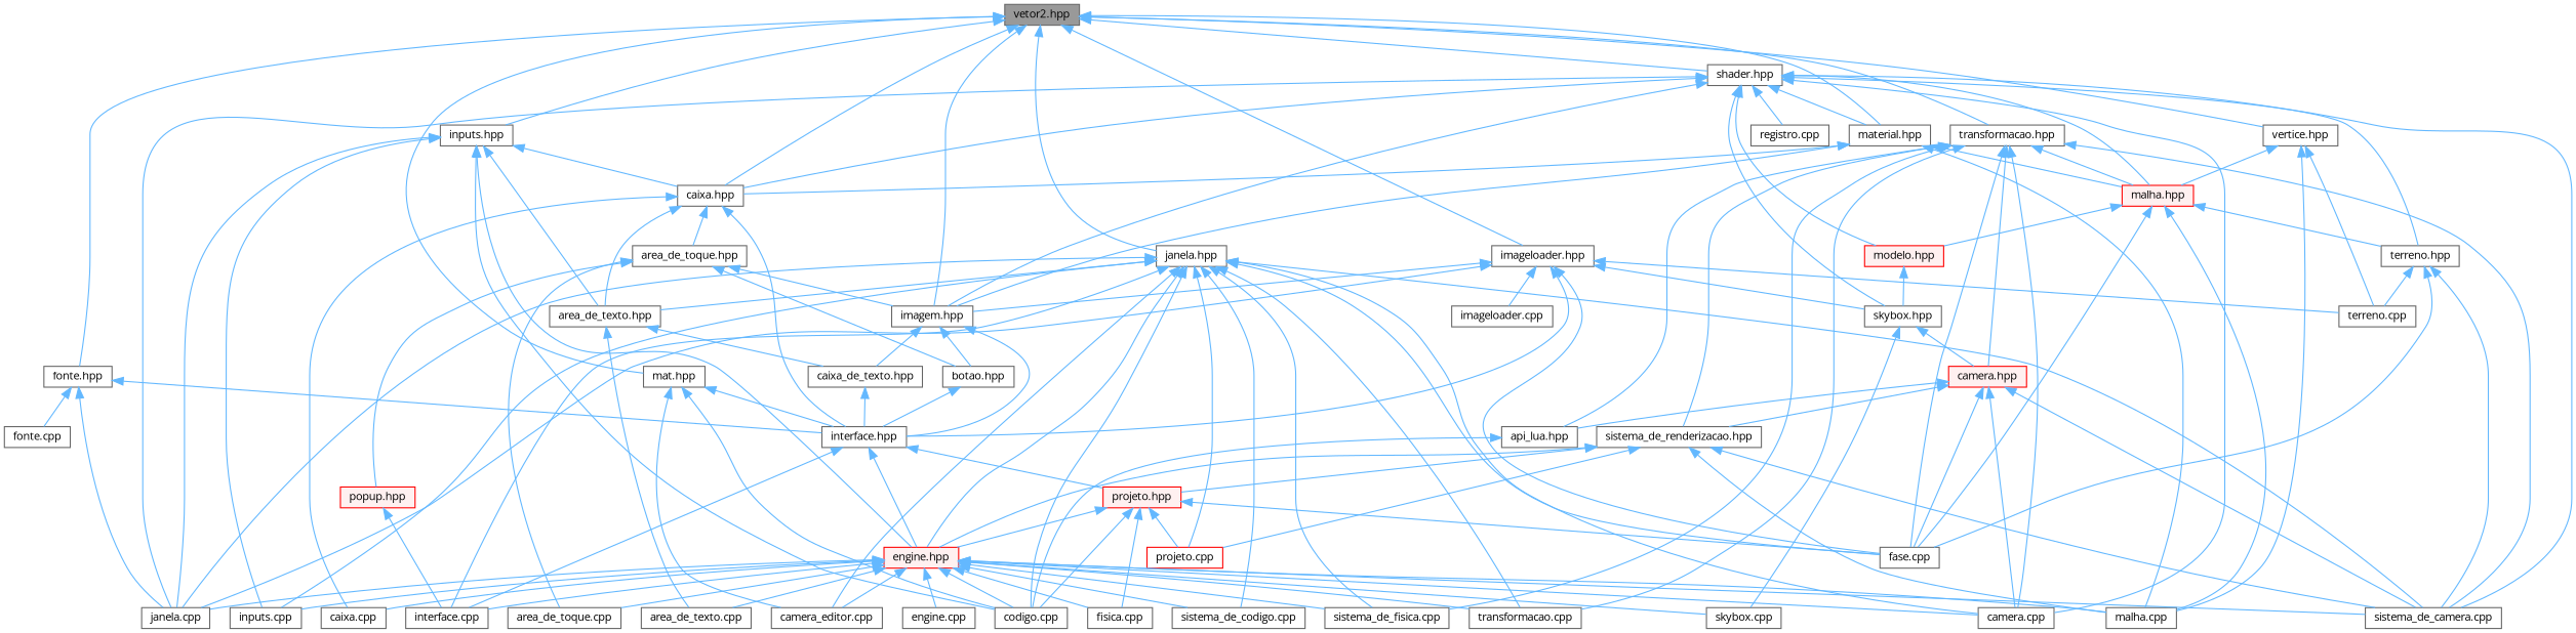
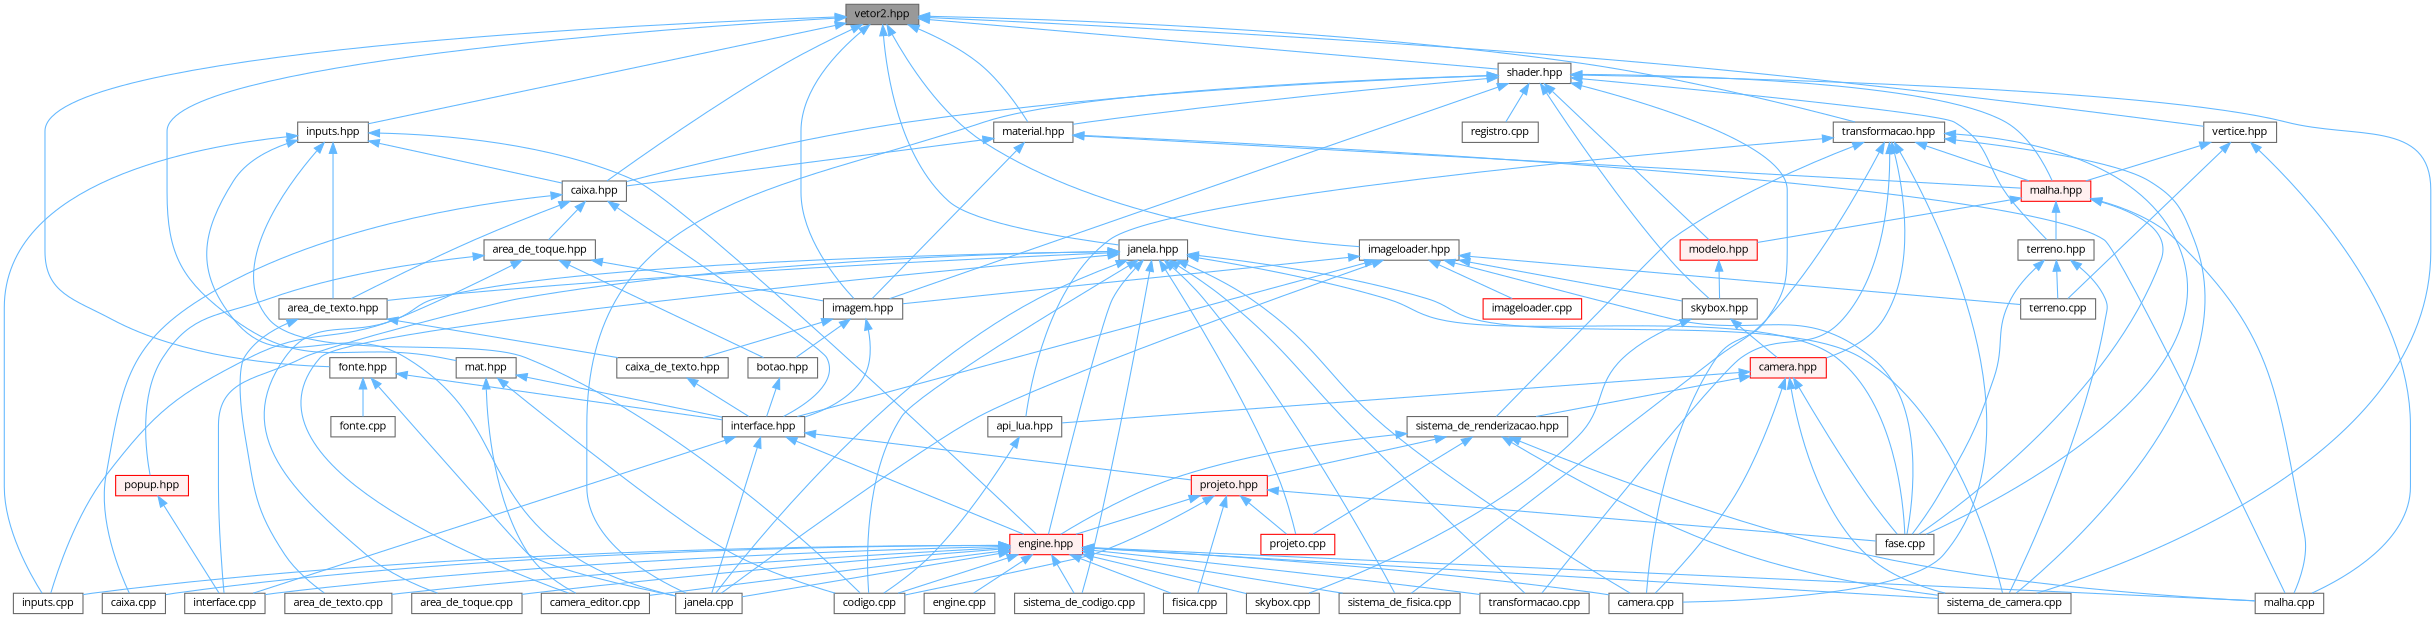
  digraph {
    fontname="Open Sans"
    node [color=grey40 fillcolor=white fontname="Open Sans" fontsize=10 shape=box style=filled]
    edge [color=steelblue1 dir=back fontname="Open Sans" fontsize=10 labelfontname=Helvetica labelfontsize=10 style=solid]
    n1 [color=gray40 fillcolor=grey60 fontcolor=black height=0.2 label="vetor2.hpp" width=0.4]
    n2 [height=0.2 label="caixa.hpp" width=0.4]
    n3 [height=0.2 label="imagem.hpp" width=0.4]
    n4 [height=0.2 label="fonte.hpp" width=0.4]
    n5 [height=0.2 label="imageloader.hpp" width=0.4]
    n6 [height=0.2 label="inputs.hpp" width=0.4]
    n7 [height=0.2 label="janela.hpp" width=0.4]
    n8 [height=0.2 label="mat.hpp" width=0.4]
    n9 [height=0.2 label="material.hpp" width=0.4]
    n10 [height=0.2 label="shader.hpp" width=0.4]
    n11 [height=0.2 label="transformacao.hpp" width=0.4]
    n12 [height=0.2 label="vertice.hpp" width=0.4]
    n13 [height=0.2 label="area_de_texto.hpp" width=0.4]
    n14 [height=0.2 label="interface.hpp" width=0.4]
    n15 [height=0.2 label="caixa.cpp" width=0.4]
    n16 [height=0.2 label="area_de_toque.hpp" width=0.4]
    n17 [height=0.2 label="caixa_de_texto.hpp" width=0.4]
    n18 [height=0.2 label="botao.hpp" width=0.4]
    n19 [height=0.2 label="janela.cpp" width=0.4]
    n20 [height=0.2 label="fonte.cpp" width=0.4]
    n21 [height=0.2 label="fase.cpp" width=0.4]
-   n22 [height=0.2 label="imageloader.cpp" width=0.4]
+   n22 [color=red height=0.2 label="imageloader.cpp" width=0.4]
    n23 [height=0.2 label="skybox.hpp" width=0.4]
    n24 [height=0.2 label="terreno.cpp" width=0.4]
    n25 [color=red fillcolor="#FFF0F0" height=0.2 label="engine.hpp" width=0.4]
    n26 [height=0.2 label="codigo.cpp" width=0.4]
    n27 [height=0.2 label="inputs.cpp" width=0.4]
    n28 [height=0.2 label="interface.cpp" width=0.4]
    n29 [height=0.2 label="camera.cpp" width=0.4]
    n30 [height=0.2 label="camera_editor.cpp" width=0.4]
    n31 [height=0.2 label="sistema_de_codigo.cpp" width=0.4]
    n32 [height=0.2 label="sistema_de_fisica.cpp" width=0.4]
    n33 [height=0.2 label="sistema_de_camera.cpp" width=0.4]
    n34 [height=0.2 label="transformacao.cpp" width=0.4]
    n35 [color=red height=0.2 label="projeto.cpp" width=0.4]
    n36 [height=0.2 label="malha.cpp" width=0.4]
    n37 [color=red fillcolor="#FFF0F0" height=0.2 label="malha.hpp" width=0.4]
    n38 [color=red fillcolor="#FFF0F0" height=0.2 label="modelo.hpp" width=0.4]
    n39 [height=0.2 label="terreno.hpp" width=0.4]
    n40 [height=0.2 label="registro.cpp" width=0.4]
    n41 [color=red fillcolor="#FFF0F0" height=0.2 label="camera.hpp" width=0.4]
    n42 [height=0.2 label="api_lua.hpp" width=0.4]
    n43 [height=0.2 label="sistema_de_renderizacao.hpp" width=0.4]
    n44 [height=0.2 label="area_de_texto.cpp" width=0.4]
    n45 [color=red fillcolor="#FFF0F0" height=0.2 label="projeto.hpp" width=0.4]
    n46 [height=0.2 label="area_de_toque.cpp" width=0.4]
    n47 [color=red fillcolor="#FFF0F0" height=0.2 label="popup.hpp" width=0.4]
    n48 [height=0.2 label="engine.cpp" width=0.4]
    n49 [height=0.2 label="fisica.cpp" width=0.4]
    n50 [height=0.2 label="skybox.cpp" width=0.4]
    n1 -> n2
    n1 -> n3
    n1 -> n4
    n1 -> n5
    n1 -> n6
    n1 -> n7
    n1 -> n8
    n1 -> n9
    n1 -> n10
    n1 -> n11
    n1 -> n12
    n2 -> n13
    n2 -> n14
    n2 -> n15
    n2 -> n16
    n3 -> n14
    n3 -> n17
    n3 -> n18
    n4 -> n14
    n4 -> n19
    n4 -> n20
    n5 -> n3
    n5 -> n14
    n5 -> n19
    n5 -> n21
    n5 -> n22
    n5 -> n23
    n5 -> n24
    n6 -> n2
    n6 -> n13
    n6 -> n19
    n6 -> n25
    n6 -> n26
    n6 -> n27
    n7 -> n13
    n7 -> n19
    n7 -> n21
    n7 -> n25
    n7 -> n26
    n7 -> n27
    n7 -> n28
    n7 -> n29
    n7 -> n30
    n7 -> n31
    n7 -> n32
    n7 -> n33
    n7 -> n34
    n7 -> n35
    n8 -> n14
    n8 -> n26
    n8 -> n30
    n9 -> n2
    n9 -> n3
    n9 -> n36
    n9 -> n37
    n10 -> n2
    n10 -> n3
    n10 -> n9
    n10 -> n19
    n10 -> n23
    n10 -> n29
    n10 -> n33
    n10 -> n37
    n10 -> n38
    n10 -> n39
    n10 -> n40
    n11 -> n21
    n11 -> n29
    n11 -> n32
    n11 -> n33
    n11 -> n34
    n11 -> n37
    n11 -> n41
    n11 -> n42
    n11 -> n43
    n12 -> n24
    n12 -> n36
    n12 -> n37
    n13 -> n17
    n13 -> n44
+   n14 -> n19
    n14 -> n25
    n14 -> n28
    n14 -> n45
    n16 -> n3
    n16 -> n18
    n16 -> n46
    n16 -> n47
    n17 -> n14
    n18 -> n14
    n23 -> n41
    n23 -> n50
    n25 -> n15
    n25 -> n19
    n25 -> n26
    n25 -> n27
    n25 -> n28
    n25 -> n29
    n25 -> n30
    n25 -> n31
    n25 -> n32
    n25 -> n33
    n25 -> n34
    n25 -> n36
    n25 -> n44
    n25 -> n46
    n25 -> n48
    n25 -> n49
    n25 -> n50
    n37 -> n21
    n37 -> n36
    n37 -> n38
    n37 -> n39
    n38 -> n23
    n39 -> n21
    n39 -> n24
    n39 -> n33
    n41 -> n21
    n41 -> n29
    n41 -> n33
    n41 -> n42
    n41 -> n43
    n42 -> n26
    n43 -> n25
    n43 -> n33
    n43 -> n35
    n43 -> n36
    n43 -> n45
    n45 -> n21
    n45 -> n25
    n45 -> n26
    n45 -> n35
    n45 -> n49
    n47 -> n28
  }
